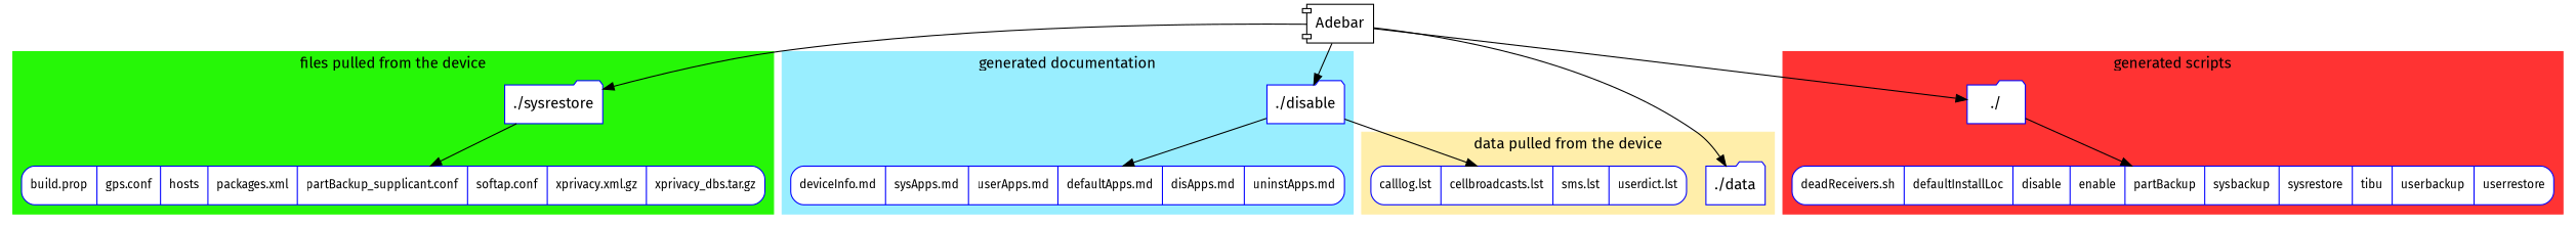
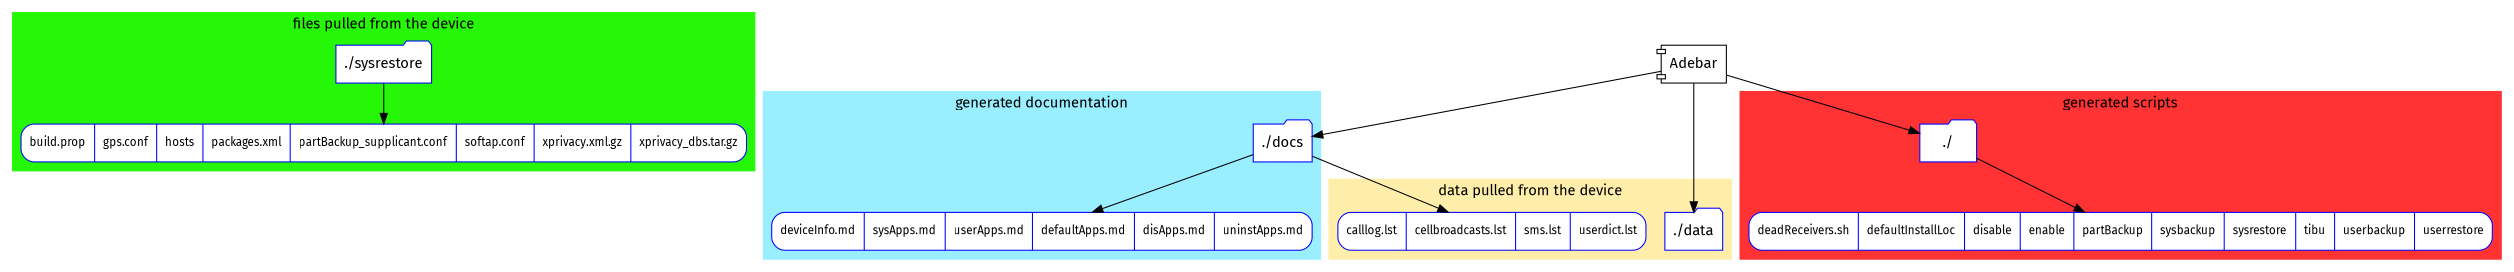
  digraph {
    fontname="Fira Sans"
    rankdir=TB
    node [color=blue fillcolor=white fontname="Fira Sans" shape=folder style=filled]
    edge [fontname="Fira Sans"]
    n1 [label="./sysrestore"]
    n2 [fontsize=11 label="build.prop|gps.conf|hosts|packages.xml|partBackup_supplicant.conf|softap.conf|xprivacy.xml.gz|xprivacy_dbs.tar.gz" shape=Mrecord]
    n3 [label="./data"]
    n4 [fontsize=11 label="calllog.lst|cellbroadcasts.lst|sms.lst|userdict.lst" shape=Mrecord]
-   n5 [label="./disable"]
+   n5 [label="./docs"]
    n6 [fontsize=11 label="deviceInfo.md|sysApps.md|userApps.md|defaultApps.md|disApps.md|uninstApps.md" shape=Mrecord]
    n7 [label="./"]
    n8 [fontsize=11 label="deadReceivers.sh|defaultInstallLoc|disable|enable|partBackup|sysbackup|sysrestore|tibu|userbackup|userrestore" shape=Mrecord]
    Adebar [shape=component color="" fillcolor="" style=""]
    subgraph cluster_1 {
      color="#26f707"
      label="files pulled from the device"
      style=filled
      n1
      n2
    }
    subgraph cluster_2 {
      color="#ffeeaa"
      label="data pulled from the device"
      style=filled
      n3
      n4
    }
    subgraph cluster_3 {
      color="#99eeff"
      label="generated documentation"
      style=filled
      n5
      n6
    }
    subgraph cluster_4 {
      color="#ff3333"
      label="generated scripts"
      style=filled
      n7
      n8
    }
    n1 -> n2
    n5 -> n4
    n5 -> n6
    n7 -> n8
-   Adebar -> n1
    Adebar -> n3
    Adebar -> n5
    Adebar -> n7
  }
